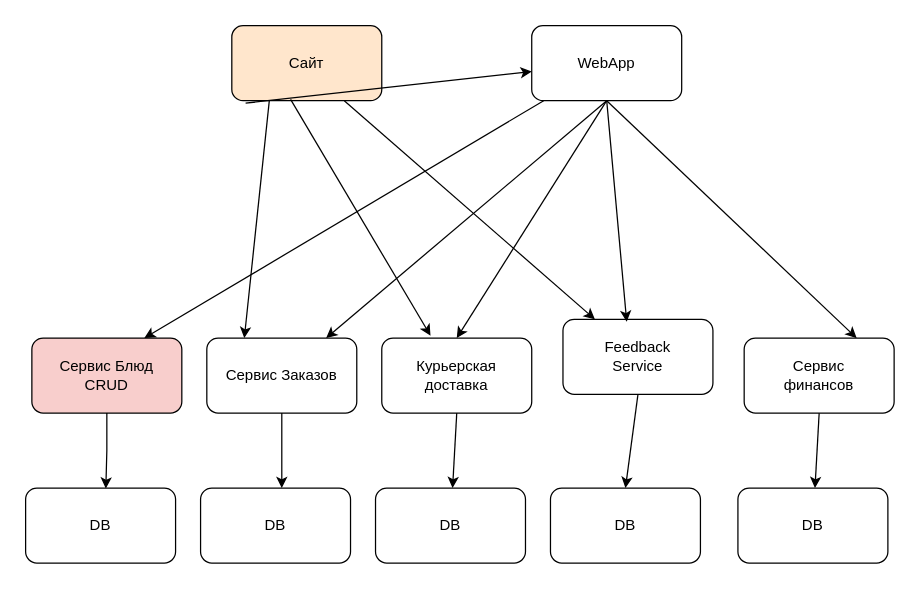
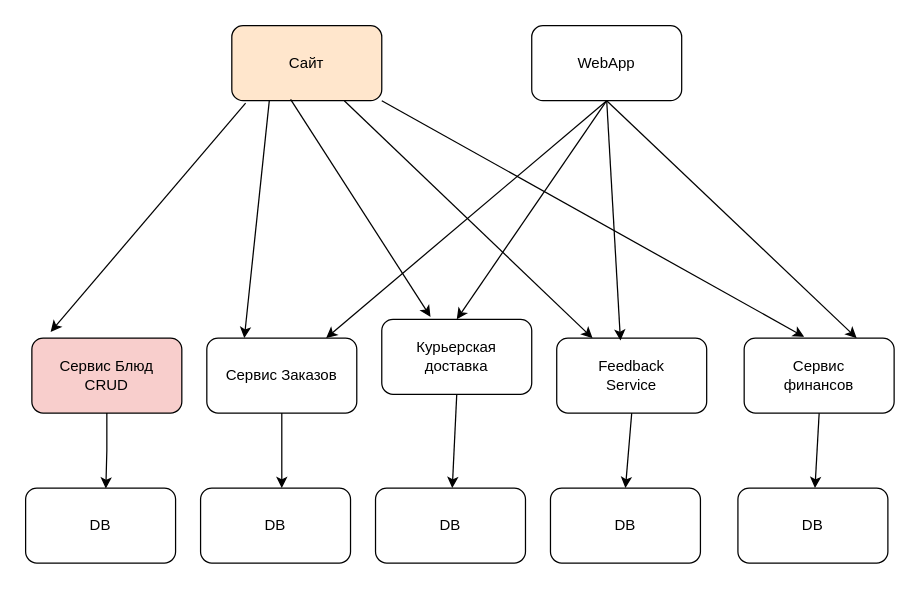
  <mxCell id="0" />
  <mxCell id="1" parent="0" />
  <mxCell id="2" value="WebApp" style="rounded=1;whiteSpace=wrap;html=1;" vertex="1" parent="1"><mxGeometry x="425" y="20" width="120" height="60" as="geometry" /></mxCell>
  <mxCell id="3" value="Сайт" style="rounded=1;whiteSpace=wrap;html=1;fillColor=#ffe6cc;" vertex="1" parent="1"><mxGeometry x="185" y="20" width="120" height="60" as="geometry" /></mxCell>
  <mxCell id="4" style="edgeStyle=orthogonalEdgeStyle;rounded=0;orthogonalLoop=1;jettySize=auto;html=1;entryX=0.535;entryY=0.006;entryDx=0;entryDy=0;entryPerimeter=0;" edge="1" parent="1" source="5" target="20"><mxGeometry relative="1" as="geometry" /></mxCell>
  <mxCell id="5" value="&lt;div&gt;Сервис Блюд &lt;br&gt;&lt;/div&gt;&lt;div&gt;CRUD&lt;br&gt; &lt;/div&gt;" style="rounded=1;whiteSpace=wrap;html=1;fillColor=#f8cecc;" vertex="1" parent="1"><mxGeometry x="25" y="270" width="120" height="60" as="geometry" /></mxCell>
  <mxCell id="6" value="Сервис Заказов" style="rounded=1;whiteSpace=wrap;html=1;" vertex="1" parent="1"><mxGeometry x="165" y="270" width="120" height="60" as="geometry" /></mxCell>
- <mxCell id="7" value="&lt;div&gt;Курьерская&lt;/div&gt;&lt;div&gt;доставка&lt;br&gt;&lt;/div&gt;" style="rounded=1;whiteSpace=wrap;html=1;" vertex="1" parent="1"><mxGeometry x="305" y="270" width="120" height="60" as="geometry" /></mxCell>
- <mxCell id="8" value="&lt;div&gt;Feedback&lt;/div&gt;&lt;div&gt;Service&lt;br&gt;&lt;/div&gt;" style="rounded=1;whiteSpace=wrap;html=1;" vertex="1" parent="1"><mxGeometry x="450" y="255" width="120" height="60" as="geometry" /></mxCell>
+ <mxCell id="7" value="&lt;div&gt;Курьерская&lt;/div&gt;&lt;div&gt;доставка&lt;br&gt;&lt;/div&gt;" style="rounded=1;whiteSpace=wrap;html=1;" vertex="1" parent="1"><mxGeometry x="305" y="255" width="120" height="60" as="geometry" /></mxCell>
+ <mxCell id="8" value="&lt;div&gt;Feedback&lt;/div&gt;&lt;div&gt;Service&lt;br&gt;&lt;/div&gt;" style="rounded=1;whiteSpace=wrap;html=1;" vertex="1" parent="1"><mxGeometry x="445" y="270" width="120" height="60" as="geometry" /></mxCell>
  <mxCell id="9" value="&lt;div&gt;Сервис&lt;/div&gt;&lt;div&gt;финансов&lt;br&gt;&lt;/div&gt;" style="rounded=1;whiteSpace=wrap;html=1;" vertex="1" parent="1"><mxGeometry x="595" y="270" width="120" height="60" as="geometry" /></mxCell>
- <mxCell id="10" value="" style="endArrow=classic;html=1;rounded=0;exitX=0.092;exitY=1.033;exitDx=0;exitDy=0;exitPerimeter=0;" edge="1" parent="1" source="3" target="2"><mxGeometry width="50" height="50" relative="1" as="geometry"><mxPoint x="325" y="240" as="sourcePoint" /><mxPoint x="375" y="190" as="targetPoint" /></mxGeometry></mxCell>
- <mxCell id="11" value="" style="endArrow=classic;html=1;rounded=0;entryX=0.75;entryY=0;entryDx=0;entryDy=0;" edge="1" parent="1" source="2" target="5"><mxGeometry width="50" height="50" relative="1" as="geometry"><mxPoint x="325" y="240" as="sourcePoint" /><mxPoint x="375" y="190" as="targetPoint" /></mxGeometry></mxCell>
+ <mxCell id="10" value="" style="endArrow=classic;html=1;rounded=0;exitX=0.092;exitY=1.033;exitDx=0;exitDy=0;exitPerimeter=0;entryX=0.125;entryY=-0.083;entryDx=0;entryDy=0;entryPerimeter=0;" edge="1" parent="1" source="3" target="5"><mxGeometry width="50" height="50" relative="1" as="geometry"><mxPoint x="325" y="240" as="sourcePoint" /><mxPoint x="375" y="190" as="targetPoint" /></mxGeometry></mxCell>
  <mxCell id="12" value="" style="endArrow=classic;html=1;rounded=0;entryX=0.25;entryY=0;entryDx=0;entryDy=0;exitX=0.25;exitY=1;exitDx=0;exitDy=0;" edge="1" parent="1" source="3" target="6"><mxGeometry width="50" height="50" relative="1" as="geometry"><mxPoint x="444.545" y="90" as="sourcePoint" /><mxPoint x="125" y="280" as="targetPoint" /></mxGeometry></mxCell>
  <mxCell id="13" value="" style="endArrow=classic;html=1;rounded=0;entryX=0.325;entryY=-0.033;entryDx=0;entryDy=0;exitX=0.392;exitY=0.983;exitDx=0;exitDy=0;exitPerimeter=0;entryPerimeter=0;" edge="1" parent="1" source="3" target="7"><mxGeometry width="50" height="50" relative="1" as="geometry"><mxPoint x="225" y="90" as="sourcePoint" /><mxPoint x="205" y="280" as="targetPoint" /></mxGeometry></mxCell>
  <mxCell id="14" value="" style="endArrow=classic;html=1;rounded=0;exitX=0.75;exitY=1;exitDx=0;exitDy=0;" edge="1" parent="1" source="3" target="8"><mxGeometry width="50" height="50" relative="1" as="geometry"><mxPoint x="242.04" y="88.98" as="sourcePoint" /><mxPoint x="354" y="278.02" as="targetPoint" /></mxGeometry></mxCell>
+ <mxCell id="15" value="" style="endArrow=classic;html=1;rounded=0;exitX=1;exitY=1;exitDx=0;exitDy=0;entryX=0.4;entryY=-0.017;entryDx=0;entryDy=0;entryPerimeter=0;" edge="1" parent="1" source="3" target="9"><mxGeometry width="50" height="50" relative="1" as="geometry"><mxPoint x="285" y="90" as="sourcePoint" /><mxPoint x="483.636" y="280" as="targetPoint" /></mxGeometry></mxCell>
  <mxCell id="16" value="" style="endArrow=classic;html=1;rounded=0;exitX=0.5;exitY=1;exitDx=0;exitDy=0;" edge="1" parent="1" source="2" target="6"><mxGeometry width="50" height="50" relative="1" as="geometry"><mxPoint x="444.545" y="90" as="sourcePoint" /><mxPoint x="125" y="280" as="targetPoint" /></mxGeometry></mxCell>
  <mxCell id="17" value="" style="endArrow=classic;html=1;rounded=0;exitX=0.5;exitY=1;exitDx=0;exitDy=0;entryX=0.5;entryY=0;entryDx=0;entryDy=0;" edge="1" parent="1" source="2" target="7"><mxGeometry width="50" height="50" relative="1" as="geometry"><mxPoint x="495" y="90" as="sourcePoint" /><mxPoint x="270.455" y="280" as="targetPoint" /></mxGeometry></mxCell>
  <mxCell id="18" value="" style="endArrow=classic;html=1;rounded=0;exitX=0.5;exitY=1;exitDx=0;exitDy=0;entryX=0.425;entryY=0.033;entryDx=0;entryDy=0;entryPerimeter=0;" edge="1" parent="1" source="2" target="8"><mxGeometry width="50" height="50" relative="1" as="geometry"><mxPoint x="495" y="90" as="sourcePoint" /><mxPoint x="375" y="280" as="targetPoint" /></mxGeometry></mxCell>
  <mxCell id="19" value="" style="endArrow=classic;html=1;rounded=0;exitX=0.5;exitY=1;exitDx=0;exitDy=0;entryX=0.75;entryY=0;entryDx=0;entryDy=0;" edge="1" parent="1" source="2" target="9"><mxGeometry width="50" height="50" relative="1" as="geometry"><mxPoint x="495" y="90" as="sourcePoint" /><mxPoint x="506" y="281.98" as="targetPoint" /></mxGeometry></mxCell>
  <mxCell id="20" value="DB" style="rounded=1;whiteSpace=wrap;html=1;" vertex="1" parent="1"><mxGeometry x="20" y="390" width="120" height="60" as="geometry" /></mxCell>
  <mxCell id="21" value="DB" style="rounded=1;whiteSpace=wrap;html=1;" vertex="1" parent="1"><mxGeometry x="160" y="390" width="120" height="60" as="geometry" /></mxCell>
  <mxCell id="22" value="DB" style="rounded=1;whiteSpace=wrap;html=1;" vertex="1" parent="1"><mxGeometry x="300" y="390" width="120" height="60" as="geometry" /></mxCell>
  <mxCell id="23" value="DB" style="rounded=1;whiteSpace=wrap;html=1;" vertex="1" parent="1"><mxGeometry x="440" y="390" width="120" height="60" as="geometry" /></mxCell>
  <mxCell id="24" value="DB" style="rounded=1;whiteSpace=wrap;html=1;" vertex="1" parent="1"><mxGeometry x="590" y="390" width="120" height="60" as="geometry" /></mxCell>
  <mxCell id="25" value="" style="endArrow=classic;html=1;rounded=0;exitX=0.5;exitY=1;exitDx=0;exitDy=0;" edge="1" parent="1" source="6"><mxGeometry width="50" height="50" relative="1" as="geometry"><mxPoint x="255" y="290" as="sourcePoint" /><mxPoint x="225" y="390" as="targetPoint" /></mxGeometry></mxCell>
  <mxCell id="26" value="" style="endArrow=classic;html=1;rounded=0;exitX=0.5;exitY=1;exitDx=0;exitDy=0;" edge="1" parent="1" source="7" target="22"><mxGeometry width="50" height="50" relative="1" as="geometry"><mxPoint x="235" y="340" as="sourcePoint" /><mxPoint x="235" y="400" as="targetPoint" /></mxGeometry></mxCell>
  <mxCell id="27" value="" style="endArrow=classic;html=1;rounded=0;exitX=0.5;exitY=1;exitDx=0;exitDy=0;entryX=0.5;entryY=0;entryDx=0;entryDy=0;" edge="1" parent="1" source="8" target="23"><mxGeometry width="50" height="50" relative="1" as="geometry"><mxPoint x="375" y="340" as="sourcePoint" /><mxPoint x="371.667" y="400" as="targetPoint" /></mxGeometry></mxCell>
  <mxCell id="28" value="" style="endArrow=classic;html=1;rounded=0;exitX=0.5;exitY=1;exitDx=0;exitDy=0;" edge="1" parent="1" source="9" target="24"><mxGeometry width="50" height="50" relative="1" as="geometry"><mxPoint x="515" y="340" as="sourcePoint" /><mxPoint x="510" y="400" as="targetPoint" /></mxGeometry></mxCell>
